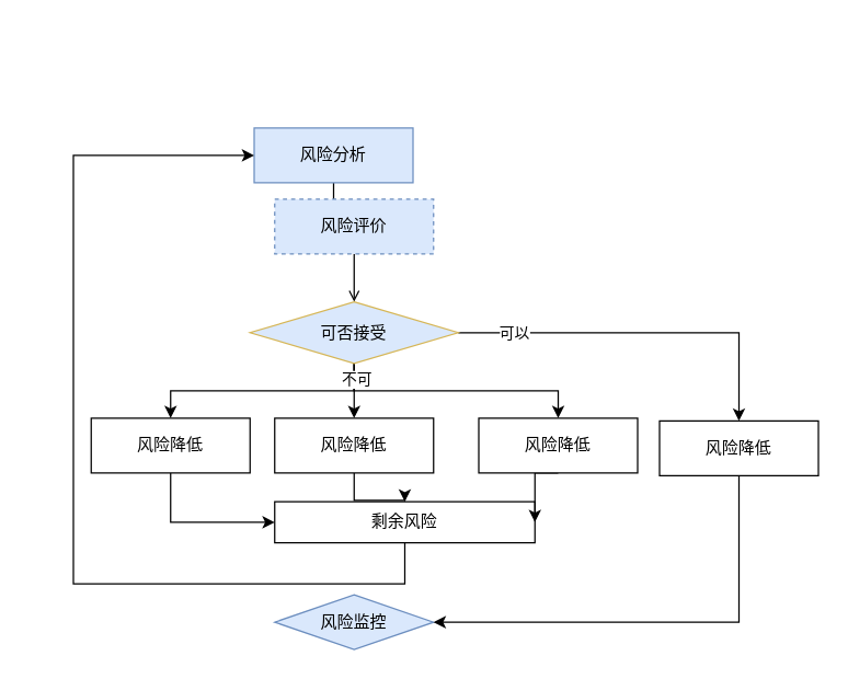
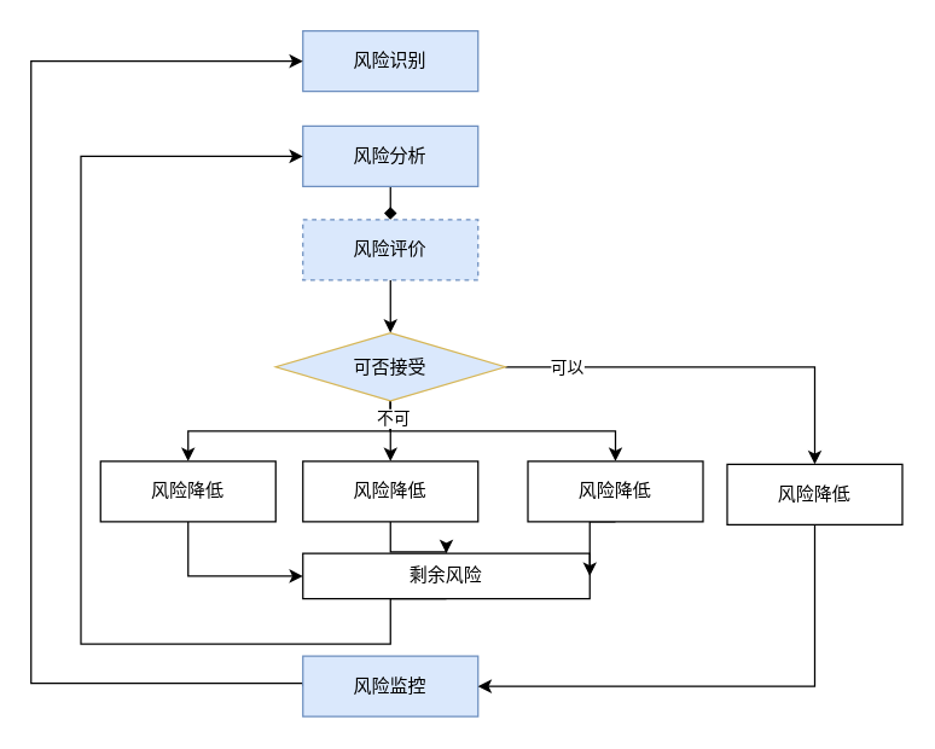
  <mxCell id="0" />
  <mxCell id="1" parent="0" />
+ <mxCell id="2" value="风险识别" style="rounded=0;whiteSpace=wrap;html=1;fillColor=#dae8fc;strokeColor=#6c8ebf;" vertex="1" parent="1"><mxGeometry x="200" y="20" width="116" height="40" as="geometry" /></mxCell>
  <mxCell id="3" value="" style="edgeStyle=orthogonalEdgeStyle;rounded=0;orthogonalLoop=1;jettySize=auto;html=1;endArrow=diamond;" edge="1" parent="1" source="4" target="6"><mxGeometry relative="1" as="geometry" /></mxCell>
- <mxCell id="4" value="风险分析" style="rounded=0;whiteSpace=wrap;html=1;fillColor=#dae8fc;strokeColor=#6c8ebf;" vertex="1" parent="1"><mxGeometry x="185" y="93" width="116" height="40" as="geometry" /></mxCell>
- <mxCell id="5" value="" style="edgeStyle=orthogonalEdgeStyle;rounded=0;orthogonalLoop=1;jettySize=auto;html=1;entryX=0.5;entryY=0;entryDx=0;entryDy=0;endArrow=open;" edge="1" parent="1" source="6" target="17"><mxGeometry relative="1" as="geometry"><mxPoint x="258" y="222" as="targetPoint" /></mxGeometry></mxCell>
+ <mxCell id="4" value="风险分析" style="rounded=0;whiteSpace=wrap;html=1;fillColor=#dae8fc;strokeColor=#6c8ebf;" vertex="1" parent="1"><mxGeometry x="200" y="83" width="116" height="40" as="geometry" /></mxCell>
+ <mxCell id="5" value="" style="edgeStyle=orthogonalEdgeStyle;rounded=0;orthogonalLoop=1;jettySize=auto;html=1;entryX=0.5;entryY=0;entryDx=0;entryDy=0;" edge="1" parent="1" source="6" target="17"><mxGeometry relative="1" as="geometry"><mxPoint x="258" y="222" as="targetPoint" /></mxGeometry></mxCell>
  <mxCell id="6" value="风险评价" style="rounded=0;whiteSpace=wrap;html=1;fillColor=#dae8fc;strokeColor=#6c8ebf;dashed=1;" vertex="1" parent="1"><mxGeometry x="200" y="145" width="116" height="40" as="geometry" /></mxCell>
  <mxCell id="7" value="" style="edgeStyle=orthogonalEdgeStyle;rounded=0;orthogonalLoop=1;jettySize=auto;html=1;exitX=0.5;exitY=1;exitDx=0;exitDy=0;" edge="1" parent="1" source="17" target="9"><mxGeometry relative="1" as="geometry"><mxPoint x="258" y="262" as="sourcePoint" /></mxGeometry></mxCell>
  <mxCell id="8" value="" style="edgeStyle=orthogonalEdgeStyle;rounded=0;orthogonalLoop=1;jettySize=auto;html=1;" edge="1" parent="1" source="9" target="11"><mxGeometry relative="1" as="geometry" /></mxCell>
  <mxCell id="9" value="风险降低" style="rounded=0;whiteSpace=wrap;html=1;" vertex="1" parent="1"><mxGeometry x="200" y="305" width="116" height="40" as="geometry" /></mxCell>
  <mxCell id="10" style="edgeStyle=orthogonalEdgeStyle;rounded=0;orthogonalLoop=1;jettySize=auto;html=1;exitX=0.5;exitY=1;exitDx=0;exitDy=0;entryX=0;entryY=0.5;entryDx=0;entryDy=0;" edge="1" parent="1" source="11" target="4"><mxGeometry relative="1" as="geometry"><Array as="points"><mxPoint x="258" y="426" /><mxPoint x="53" y="426" /><mxPoint x="53" y="103" /></Array></mxGeometry></mxCell>
  <mxCell id="11" value="剩余风险" style="rounded=0;whiteSpace=wrap;html=1;" vertex="1" parent="1"><mxGeometry x="200" y="366" width="190" height="30" as="geometry" /></mxCell>
  <mxCell id="12" style="edgeStyle=orthogonalEdgeStyle;rounded=0;orthogonalLoop=1;jettySize=auto;html=1;exitX=0.5;exitY=1;exitDx=0;exitDy=0;" edge="1" parent="1" source="17" target="21"><mxGeometry relative="1" as="geometry" /></mxCell>
  <mxCell id="13" style="edgeStyle=orthogonalEdgeStyle;rounded=0;orthogonalLoop=1;jettySize=auto;html=1;exitX=0.5;exitY=1;exitDx=0;exitDy=0;entryX=0.5;entryY=0;entryDx=0;entryDy=0;" edge="1" parent="1" source="17" target="23"><mxGeometry relative="1" as="geometry" /></mxCell>
  <mxCell id="14" value="不可" style="edgeLabel;html=1;align=center;verticalAlign=middle;resizable=0;points=[];" vertex="1" connectable="0" parent="13"><mxGeometry x="-0.884" y="1" relative="1" as="geometry"><mxPoint as="offset" /></mxGeometry></mxCell>
  <mxCell id="15" style="edgeStyle=orthogonalEdgeStyle;rounded=0;orthogonalLoop=1;jettySize=auto;html=1;exitX=1;exitY=0.5;exitDx=0;exitDy=0;" edge="1" parent="1" source="17" target="25"><mxGeometry relative="1" as="geometry" /></mxCell>
  <mxCell id="16" value="可以" style="edgeLabel;html=1;align=center;verticalAlign=middle;resizable=0;points=[];" vertex="1" connectable="0" parent="15"><mxGeometry x="-0.703" y="1" relative="1" as="geometry"><mxPoint y="1" as="offset" /></mxGeometry></mxCell>
  <mxCell id="17" value="可否接受" style="rhombus;whiteSpace=wrap;html=1;fillColor=#dae8fc;strokeColor=#d6b656;" vertex="1" parent="1"><mxGeometry x="182" y="220" width="152" height="45" as="geometry" /></mxCell>
- <mxCell id="19" value="风险监控" style="rhombus;whiteSpace=wrap;html=1;fillColor=#dae8fc;strokeColor=#6c8ebf;" vertex="1" parent="1"><mxGeometry x="200" y="434" width="116" height="40" as="geometry" /></mxCell>
+ <mxCell id="18" style="edgeStyle=orthogonalEdgeStyle;rounded=0;orthogonalLoop=1;jettySize=auto;html=1;exitX=0;exitY=0.5;exitDx=0;exitDy=0;entryX=0;entryY=0.5;entryDx=0;entryDy=0;" edge="1" parent="1" source="19" target="2"><mxGeometry relative="1" as="geometry"><Array as="points"><mxPoint x="200" y="452" /><mxPoint x="20" y="452" /><mxPoint x="20" y="40" /></Array></mxGeometry></mxCell>
+ <mxCell id="19" value="风险监控" style="rounded=0;whiteSpace=wrap;html=1;fillColor=#dae8fc;strokeColor=#6c8ebf;" vertex="1" parent="1"><mxGeometry x="200" y="434" width="116" height="40" as="geometry" /></mxCell>
  <mxCell id="20" style="edgeStyle=orthogonalEdgeStyle;rounded=0;orthogonalLoop=1;jettySize=auto;html=1;exitX=0.5;exitY=1;exitDx=0;exitDy=0;entryX=0;entryY=0.5;entryDx=0;entryDy=0;" edge="1" parent="1" source="21" target="11"><mxGeometry relative="1" as="geometry" /></mxCell>
  <mxCell id="21" value="风险降低" style="rounded=0;whiteSpace=wrap;html=1;" vertex="1" parent="1"><mxGeometry x="66" y="305" width="116" height="40" as="geometry" /></mxCell>
  <mxCell id="22" style="edgeStyle=orthogonalEdgeStyle;rounded=0;orthogonalLoop=1;jettySize=auto;html=1;exitX=0.5;exitY=1;exitDx=0;exitDy=0;entryX=1;entryY=0.5;entryDx=0;entryDy=0;" edge="1" parent="1" source="23" target="11"><mxGeometry relative="1" as="geometry" /></mxCell>
  <mxCell id="23" value="风险降低" style="rounded=0;whiteSpace=wrap;html=1;" vertex="1" parent="1"><mxGeometry x="349" y="305" width="116" height="40" as="geometry" /></mxCell>
  <mxCell id="24" style="edgeStyle=orthogonalEdgeStyle;rounded=0;orthogonalLoop=1;jettySize=auto;html=1;exitX=0.5;exitY=1;exitDx=0;exitDy=0;entryX=1;entryY=0.5;entryDx=0;entryDy=0;" edge="1" parent="1" source="25" target="19"><mxGeometry relative="1" as="geometry" /></mxCell>
  <mxCell id="25" value="风险降低" style="rounded=0;whiteSpace=wrap;html=1;" vertex="1" parent="1"><mxGeometry x="481" y="307" width="116" height="40" as="geometry" /></mxCell>
